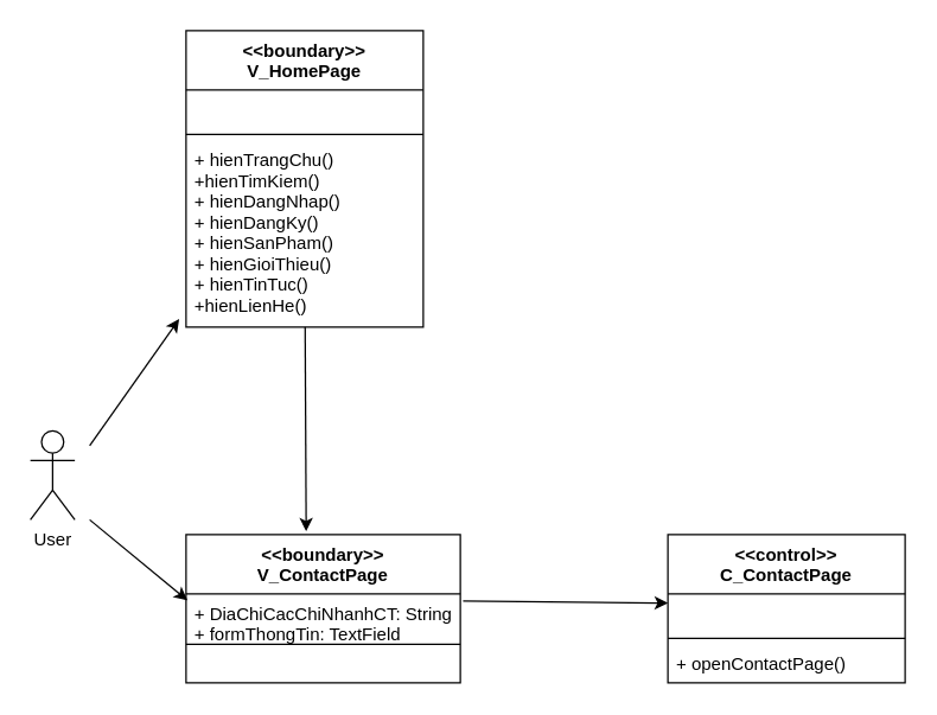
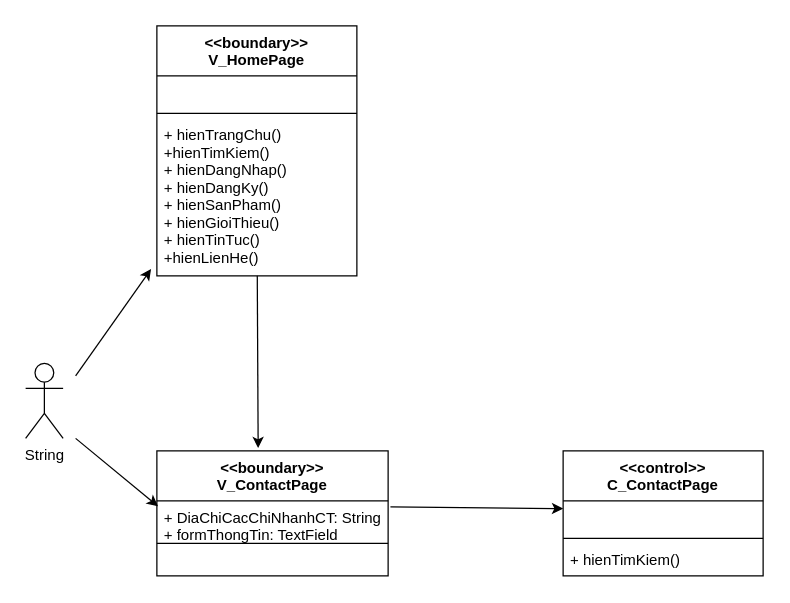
  <mxCell id="0" />
  <mxCell id="1" parent="0" />
- <mxCell id="2" value="User" style="shape=umlActor;verticalLabelPosition=bottom;verticalAlign=top;html=1;outlineConnect=0;" parent="1" vertex="1"><mxGeometry x="20" y="290" width="30" height="60" as="geometry" /></mxCell>
+ <mxCell id="2" value="String" style="shape=umlActor;verticalLabelPosition=bottom;verticalAlign=top;html=1;outlineConnect=0;" parent="1" vertex="1"><mxGeometry x="20" y="290" width="30" height="60" as="geometry" /></mxCell>
  <mxCell id="3" value="&lt;&lt;boundary&gt;&gt;&#10;V_ContactPage" style="swimlane;fontStyle=1;align=center;verticalAlign=top;childLayout=stackLayout;horizontal=1;startSize=40;horizontalStack=0;resizeParent=1;resizeParentMax=0;resizeLast=0;collapsible=1;marginBottom=0;" parent="1" vertex="1"><mxGeometry x="125" y="360" width="185" height="100" as="geometry" /></mxCell>
  <mxCell id="4" value="+ DiaChiCacChiNhanhCT: String&#10;+ formThongTin: TextField" style="text;strokeColor=none;fillColor=none;align=left;verticalAlign=top;spacingLeft=4;spacingRight=4;overflow=hidden;rotatable=0;points=[[0,0.5],[1,0.5]];portConstraint=eastwest;" parent="3" vertex="1"><mxGeometry y="40" width="185" height="30" as="geometry" /></mxCell>
  <mxCell id="5" value="" style="line;strokeWidth=1;fillColor=none;align=left;verticalAlign=middle;spacingTop=-1;spacingLeft=3;spacingRight=3;rotatable=0;labelPosition=right;points=[];portConstraint=eastwest;" parent="3" vertex="1"><mxGeometry y="70" width="185" height="8" as="geometry" /></mxCell>
  <mxCell id="6" value="  " style="text;strokeColor=none;fillColor=none;align=left;verticalAlign=top;spacingLeft=4;spacingRight=4;overflow=hidden;rotatable=0;points=[[0,0.5],[1,0.5]];portConstraint=eastwest;" parent="3" vertex="1"><mxGeometry y="78" width="185" height="22" as="geometry" /></mxCell>
  <mxCell id="7" value="&lt;&lt;control&gt;&gt;&#10;C_ContactPage" style="swimlane;fontStyle=1;align=center;verticalAlign=top;childLayout=stackLayout;horizontal=1;startSize=40;horizontalStack=0;resizeParent=1;resizeParentMax=0;resizeLast=0;collapsible=1;marginBottom=0;" parent="1" vertex="1"><mxGeometry x="450" y="360" width="160" height="100" as="geometry" /></mxCell>
  <mxCell id="8" value=" " style="text;strokeColor=none;fillColor=none;align=left;verticalAlign=top;spacingLeft=4;spacingRight=4;overflow=hidden;rotatable=0;points=[[0,0.5],[1,0.5]];portConstraint=eastwest;" parent="7" vertex="1"><mxGeometry y="40" width="160" height="26" as="geometry" /></mxCell>
  <mxCell id="9" value="" style="line;strokeWidth=1;fillColor=none;align=left;verticalAlign=middle;spacingTop=-1;spacingLeft=3;spacingRight=3;rotatable=0;labelPosition=right;points=[];portConstraint=eastwest;" parent="7" vertex="1"><mxGeometry y="66" width="160" height="8" as="geometry" /></mxCell>
- <mxCell id="10" value="+ openContactPage()" style="text;strokeColor=none;fillColor=none;align=left;verticalAlign=top;spacingLeft=4;spacingRight=4;overflow=hidden;rotatable=0;points=[[0,0.5],[1,0.5]];portConstraint=eastwest;" parent="7" vertex="1"><mxGeometry y="74" width="160" height="26" as="geometry" /></mxCell>
+ <mxCell id="10" value="+ hienTimKiem()" style="text;strokeColor=none;fillColor=none;align=left;verticalAlign=top;spacingLeft=4;spacingRight=4;overflow=hidden;rotatable=0;points=[[0,0.5],[1,0.5]];portConstraint=eastwest;" parent="7" vertex="1"><mxGeometry y="74" width="160" height="26" as="geometry" /></mxCell>
  <mxCell id="11" value="" style="endArrow=classic;html=1;entryX=0.005;entryY=0.146;entryDx=0;entryDy=0;entryPerimeter=0;" parent="1" target="4" edge="1"><mxGeometry width="50" height="50" relative="1" as="geometry"><mxPoint x="60" y="350" as="sourcePoint" /><mxPoint x="180" y="310" as="targetPoint" /></mxGeometry></mxCell>
  <mxCell id="12" value="" style="endArrow=classic;html=1;exitX=1.01;exitY=0.162;exitDx=0;exitDy=0;exitPerimeter=0;entryX=0;entryY=0.238;entryDx=0;entryDy=0;entryPerimeter=0;" parent="1" source="4" target="8" edge="1"><mxGeometry width="50" height="50" relative="1" as="geometry"><mxPoint x="340" y="290" as="sourcePoint" /><mxPoint x="390" y="240" as="targetPoint" /></mxGeometry></mxCell>
  <mxCell id="13" value="&lt;&lt;boundary&gt;&gt;&#10;V_HomePage" style="swimlane;fontStyle=1;align=center;verticalAlign=top;childLayout=stackLayout;horizontal=1;startSize=40;horizontalStack=0;resizeParent=1;resizeParentMax=0;resizeLast=0;collapsible=1;marginBottom=0;" parent="1" vertex="1"><mxGeometry x="125" y="20" width="160" height="200" as="geometry" /></mxCell>
  <mxCell id="14" value="  " style="text;strokeColor=none;fillColor=none;align=left;verticalAlign=top;spacingLeft=4;spacingRight=4;overflow=hidden;rotatable=0;points=[[0,0.5],[1,0.5]];portConstraint=eastwest;" parent="13" vertex="1"><mxGeometry y="40" width="160" height="26" as="geometry" /></mxCell>
  <mxCell id="15" value="" style="line;strokeWidth=1;fillColor=none;align=left;verticalAlign=middle;spacingTop=-1;spacingLeft=3;spacingRight=3;rotatable=0;labelPosition=right;points=[];portConstraint=eastwest;" parent="13" vertex="1"><mxGeometry y="66" width="160" height="8" as="geometry" /></mxCell>
  <mxCell id="16" value="+ hienTrangChu()&#10;+hienTimKiem()&#10;+ hienDangNhap()&#10;+ hienDangKy()&#10;+ hienSanPham()&#10;+ hienGioiThieu()&#10;+ hienTinTuc()&#10;+hienLienHe()" style="text;strokeColor=none;fillColor=none;align=left;verticalAlign=top;spacingLeft=4;spacingRight=4;overflow=hidden;rotatable=0;points=[[0,0.5],[1,0.5]];portConstraint=eastwest;" parent="13" vertex="1"><mxGeometry y="74" width="160" height="126" as="geometry" /></mxCell>
  <mxCell id="17" value="" style="endArrow=classic;html=1;entryX=0.438;entryY=-0.022;entryDx=0;entryDy=0;entryPerimeter=0;" parent="1" source="16" target="3" edge="1"><mxGeometry width="50" height="50" relative="1" as="geometry"><mxPoint x="60" y="345.628" as="sourcePoint" /><mxPoint x="135.8" y="424.6" as="targetPoint" /></mxGeometry></mxCell>
  <mxCell id="18" value="" style="endArrow=classic;html=1;entryX=-0.029;entryY=0.957;entryDx=0;entryDy=0;entryPerimeter=0;" parent="1" target="16" edge="1"><mxGeometry width="50" height="50" relative="1" as="geometry"><mxPoint x="60" y="300" as="sourcePoint" /><mxPoint x="145.8" y="434.6" as="targetPoint" /></mxGeometry></mxCell>
